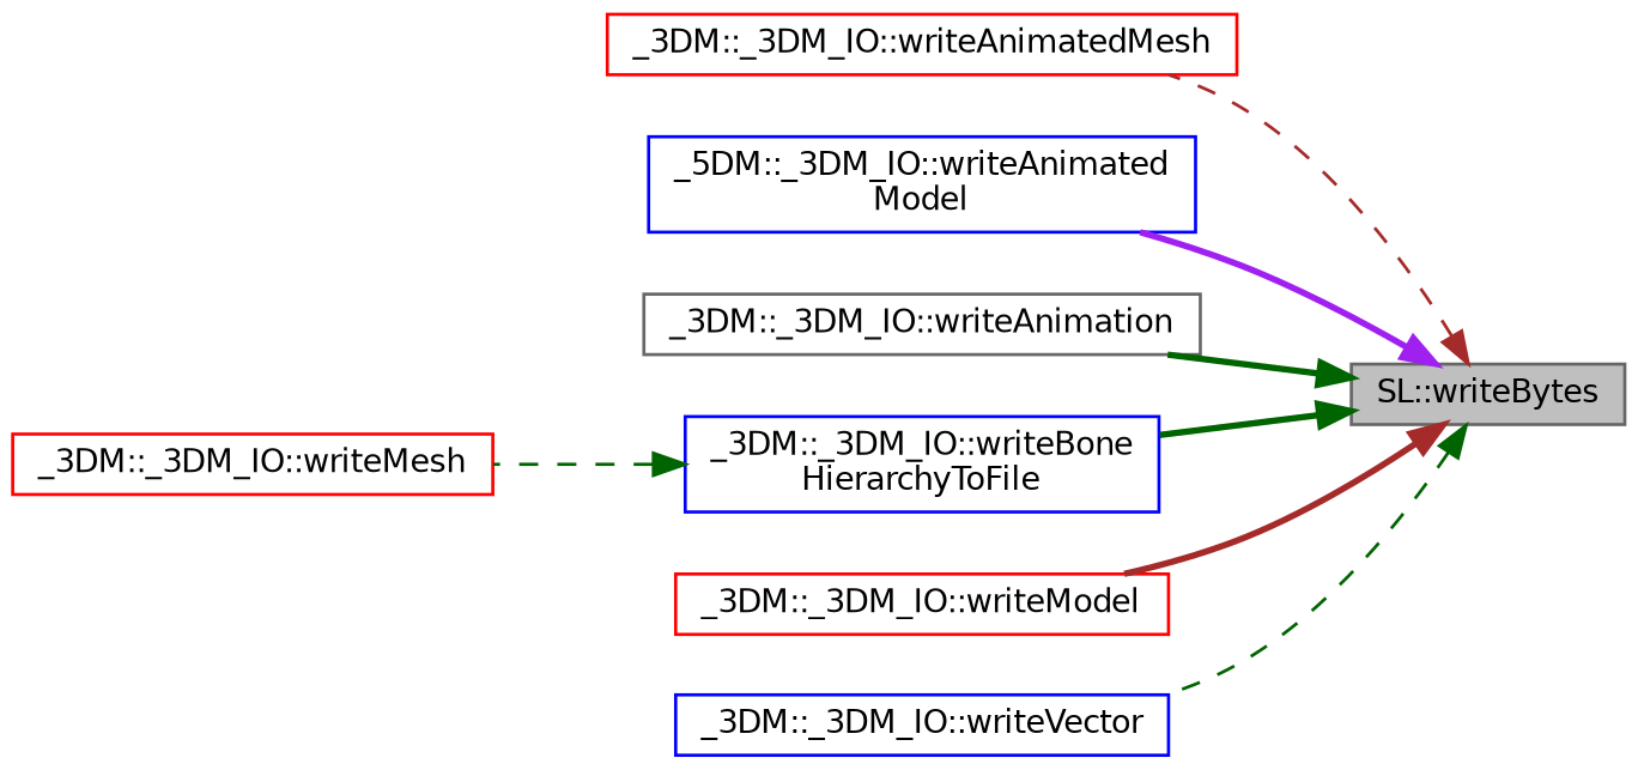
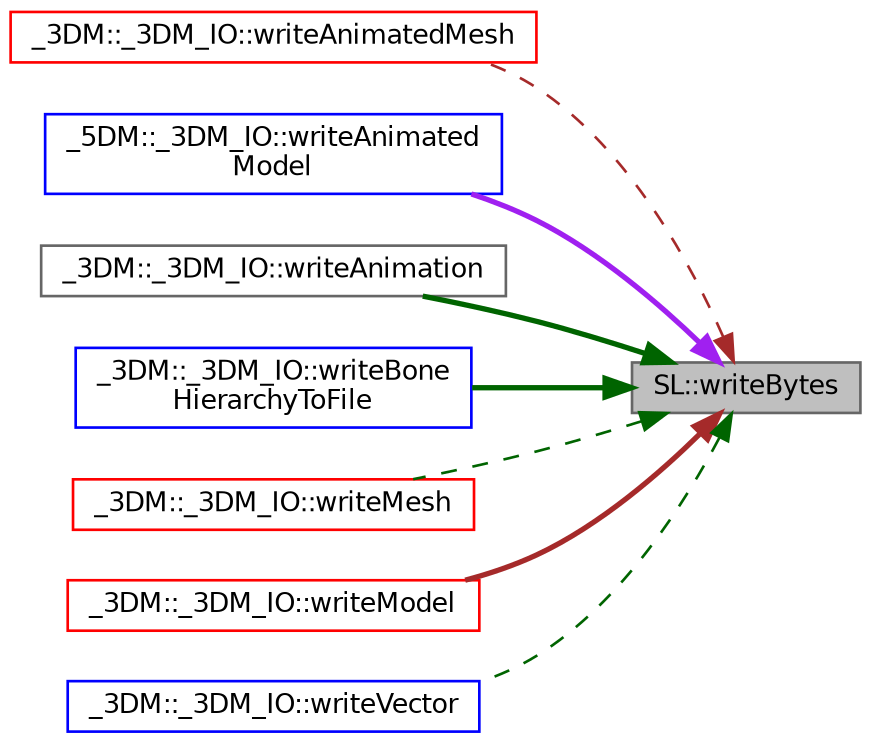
  digraph {
    rankdir=RL
    node [color=red fillcolor=white fontname=Helvetica fontsize=10 shape=record style=filled]
    edge [color=darkgreen dir=back fontname=Helvetica fontsize=10 labelfontname=Helvetica labelfontsize=10 style=bold]
    n1 [color=gray40 fillcolor=grey75 fontcolor=black height=0.2 label="SL::writeBytes" width=0.4]
    n2 [height=0.2 label="_3DM::_3DM_IO::writeAnimatedMesh" width=0.4]
    n3 [color=blue height=0.2 label="_5DM::_3DM_IO::writeAnimated\lModel" width=0.4]
    n4 [color=gray40 height=0.2 label="_3DM::_3DM_IO::writeAnimation" width=0.4]
    n5 [color=blue height=0.2 label="_3DM::_3DM_IO::writeBone\lHierarchyToFile" width=0.4]
    n6 [height=0.2 label="_3DM::_3DM_IO::writeMesh" width=0.4]
    n7 [height=0.2 label="_3DM::_3DM_IO::writeModel" width=0.4]
    n8 [color=blue height=0.2 label="_3DM::_3DM_IO::writeVector" width=0.4]
    n1 -> n2 [color=brown style=dashed]
    n1 -> n3 [color=purple]
    n1 -> n4
    n1 -> n5
-   n5 -> n6 [style=dashed]
+   n1 -> n6 [style=dashed]
    n1 -> n7 [color=brown]
    n1 -> n8 [style=dashed]
  }
